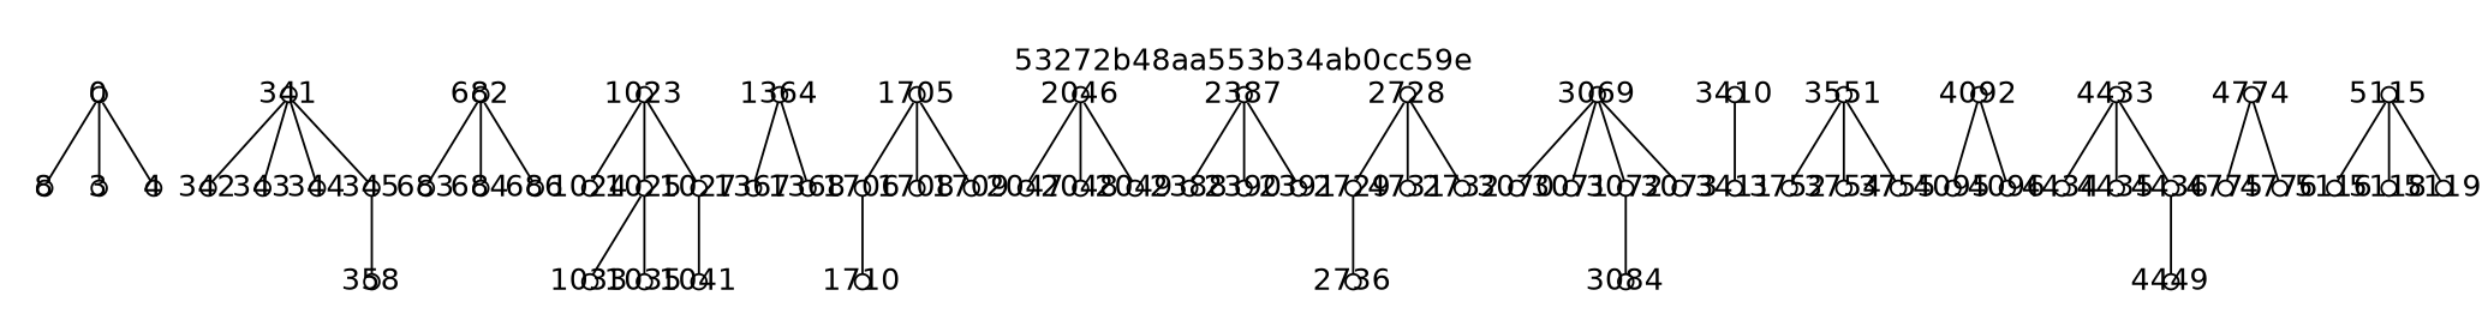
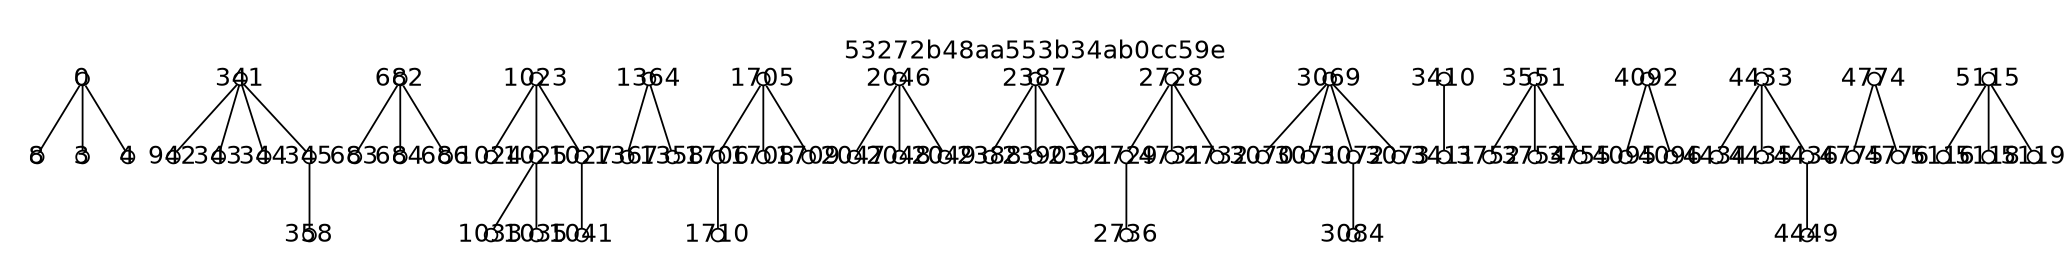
  strict graph {
    fontname="DejaVu Sans"
    label="53272b48aa553b34ab0cc59e"
    labelloc=t
    node [fixedsize=true fontname="DejaVu Sans" shape=circle]
    edge [fontname="DejaVu Sans"]
    0 [height=0.1 width=0.1]
    n2 [height=0.1 label=8 width=0.1]
    3 [height=0.1 width=0.1]
    4 [height=0.1 width=0.1]
    341 [height=0.1 width=0.1]
-   342 [height=0.1 width=0.1]
+   342 [height=0.1 width=0.1 label=942]
    343 [height=0.1 width=0.1]
    344 [height=0.1 width=0.1]
    345 [height=0.1 width=0.1]
    358 [height=0.1 width=0.1]
    682 [height=0.1 width=0.1]
    683 [height=0.1 width=0.1]
    684 [height=0.1 width=0.1]
    686 [height=0.1 width=0.1]
    1023 [height=0.1 width=0.1]
    1024 [height=0.1 width=0.1]
    1025 [height=0.1 width=0.1]
    1027 [height=0.1 width=0.1]
    1033 [height=0.1 width=0.1]
    1035 [height=0.1 width=0.1]
    1041 [height=0.1 width=0.1]
    1364 [height=0.1 width=0.1]
    1367 [height=0.1 width=0.1]
-   1368 [height=0.1 width=0.1]
+   1368 [height=0.1 width=0.1 label=1358]
    1705 [height=0.1 width=0.1]
    1706 [height=0.1 width=0.1]
    1708 [height=0.1 width=0.1]
    1709 [height=0.1 width=0.1]
    1710 [height=0.1 width=0.1]
    2046 [height=0.1 width=0.1]
    2047 [height=0.1 width=0.1]
    2048 [height=0.1 width=0.1]
    2049 [height=0.1 width=0.1]
    2387 [height=0.1 width=0.1]
    2388 [height=0.1 width=0.1]
    2390 [height=0.1 width=0.1]
    2391 [height=0.1 width=0.1]
    2728 [height=0.1 width=0.1]
    2729 [height=0.1 width=0.1]
    n40 [height=0.1 label=4731 width=0.1]
    2732 [height=0.1 width=0.1]
    2736 [height=0.1 width=0.1]
    3069 [height=0.1 width=0.1]
    3070 [height=0.1 width=0.1]
    3071 [height=0.1 width=0.1]
    3072 [height=0.1 width=0.1]
    3073 [height=0.1 width=0.1]
    3084 [height=0.1 width=0.1]
    3410 [height=0.1 width=0.1]
    3411 [height=0.1 width=0.1]
    n51 [height=0.1 label=3551 width=0.1]
    3752 [height=0.1 width=0.1]
    3754 [height=0.1 width=0.1]
    3755 [height=0.1 width=0.1]
    4092 [height=0.1 width=0.1]
    4095 [height=0.1 width=0.1]
    4096 [height=0.1 width=0.1]
    4433 [height=0.1 width=0.1]
    4434 [height=0.1 width=0.1]
    4435 [height=0.1 width=0.1]
    4436 [height=0.1 width=0.1]
    4449 [height=0.1 width=0.1]
    4774 [height=0.1 width=0.1]
    4775 [height=0.1 width=0.1]
    4776 [height=0.1 width=0.1]
    5115 [height=0.1 width=0.1]
    5116 [height=0.1 width=0.1]
    5118 [height=0.1 width=0.1]
    5119 [height=0.1 width=0.1]
    0 -- n2
    0 -- 3
    0 -- 4
    341 -- 342
    341 -- 343
    341 -- 344
    341 -- 345
    345 -- 358
    682 -- 683
    682 -- 684
    682 -- 686
    1023 -- 1024
    1023 -- 1025
    1023 -- 1027
    1025 -- 1033
    1025 -- 1035
    1027 -- 1041
    1364 -- 1367
    1364 -- 1368
    1705 -- 1706
    1705 -- 1708
    1705 -- 1709
    1706 -- 1710
    2046 -- 2047
    2046 -- 2048
    2046 -- 2049
    2387 -- 2388
    2387 -- 2390
    2387 -- 2391
    2728 -- 2729
    2728 -- n40
    2728 -- 2732
    2729 -- 2736
    3069 -- 3070
    3069 -- 3071
    3069 -- 3072
    3069 -- 3073
    3072 -- 3084
    3410 -- 3411
    n51 -- 3752
    n51 -- 3754
    n51 -- 3755
    4092 -- 4095
    4092 -- 4096
    4433 -- 4434
    4433 -- 4435
    4433 -- 4436
    4436 -- 4449
    4774 -- 4775
    4774 -- 4776
    5115 -- 5116
    5115 -- 5118
    5115 -- 5119
  }
